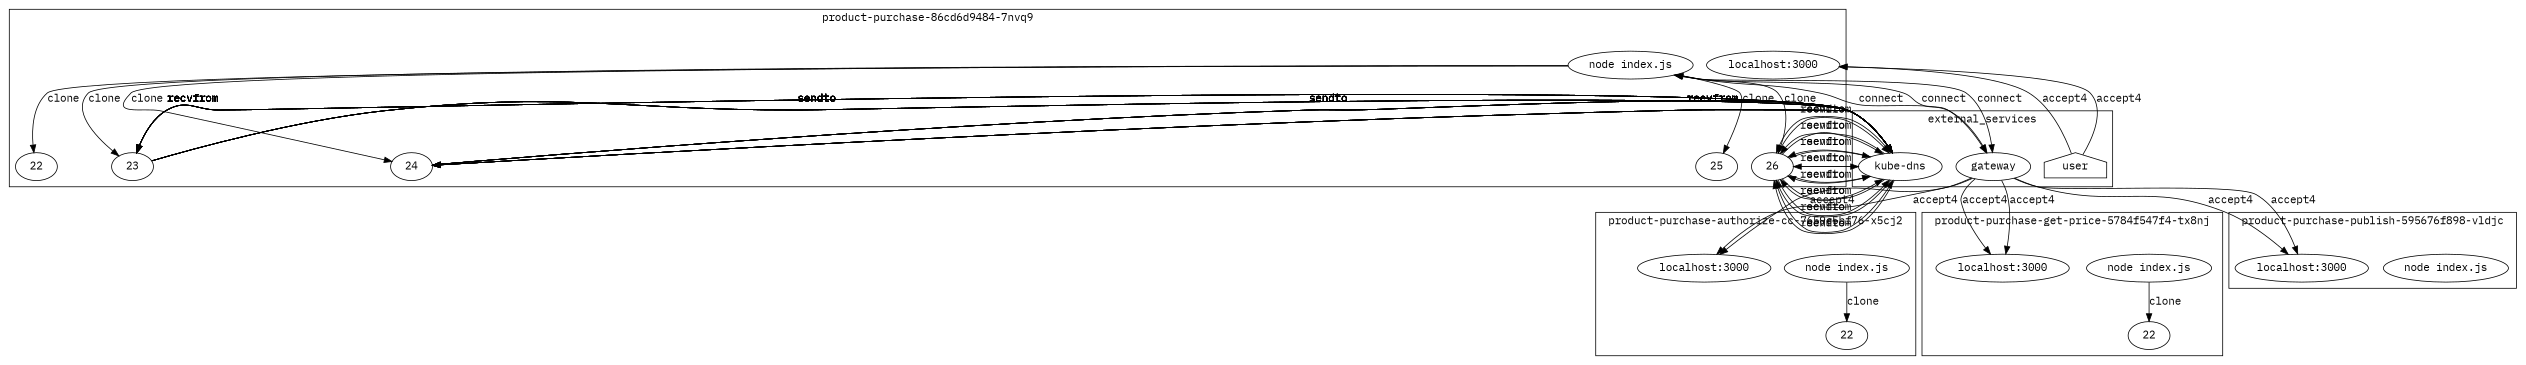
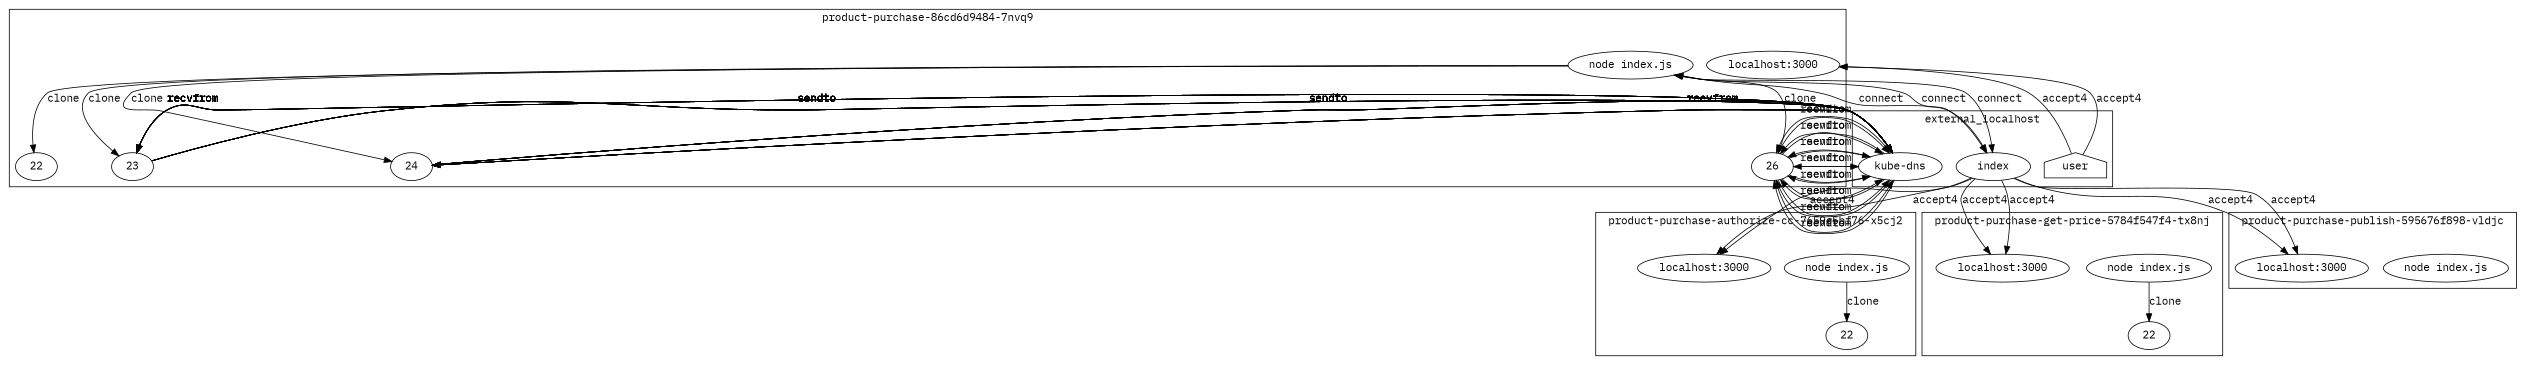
  digraph {
    fontname="IBM Plex Mono"
    node [fontname="IBM Plex Mono"]
    edge [fontname="IBM Plex Mono"]
    n1 [label="node index.js"]
    n2 [label=22]
    n3 [label="localhost:3000"]
    n4 [label="node index.js"]
    n5 [label=22]
    n6 [label=23]
    n7 [label=24]
-   n8 [label=25]
    n9 [label=26]
    n10 [label="localhost:3000"]
    n11 [label="node index.js"]
    n12 [label=22]
    n13 [label="localhost:3000"]
    n14 [label="node index.js"]
    n15 [label="localhost:3000"]
-   n16 [label=gateway]
+   n16 [label=index]
    n17 [label="kube-dns"]
    user [shape=house]
    subgraph cluster_1 {
      label=" product-purchase-authorize-cc-7659c5bf76-x5cj2 "
      n1
      n2
      n3
    }
    subgraph cluster_2 {
      label=" product-purchase-86cd6d9484-7nvq9 "
      n4
      n5
      n6
      n7
-     n8
      n9
      n10
    }
    subgraph cluster_3 {
      label=" product-purchase-get-price-5784f547f4-tx8nj "
      n11
      n12
      n13
    }
    subgraph cluster_4 {
      label=" product-purchase-publish-595676f898-vldjc "
      n14
      n15
    }
    subgraph cluster_5 {
-     label=external_services
+     label=external_localhost
      n16
      n17
      user
    }
    n1 -> n2 [label=clone]
    n4 -> n5 [label=clone]
    n4 -> n6 [label=clone]
    n4 -> n7 [label=clone]
-   n4 -> n8 [label=clone]
    n4 -> n9 [label=clone]
    n4 -> n16 [dir=both label=connect]
    n4 -> n16 [dir=both label=connect]
    n4 -> n16 [dir=both label=connect]
    n6 -> n17 [label=sendto]
    n6 -> n17 [label=sendto]
    n6 -> n17 [label=sendto]
    n6 -> n17 [label=sendto]
    n6 -> n17 [label=sendto]
    n6 -> n17 [label=sendto]
    n6 -> n17 [label=sendto]
    n6 -> n17 [label=sendto]
    n7 -> n17 [label=sendto]
    n7 -> n17 [label=sendto]
    n7 -> n17 [label=sendto]
    n7 -> n17 [label=sendto]
    n7 -> n17 [label=sendto]
    n7 -> n17 [label=sendto]
    n7 -> n17 [label=sendto]
    n7 -> n17 [label=sendto]
    n9 -> n17 [label=sendto]
    n9 -> n17 [label=sendto]
    n9 -> n17 [label=sendto]
    n9 -> n17 [label=sendto]
    n9 -> n17 [label=sendto]
    n9 -> n17 [label=sendto]
    n9 -> n17 [label=sendto]
    n9 -> n17 [label=sendto]
    n11 -> n12 [label=clone]
    n16 -> n3 [label=accept4]
    n16 -> n3 [label=accept4]
    n16 -> n13 [label=accept4]
    n16 -> n13 [label=accept4]
    n16 -> n15 [label=accept4]
    n16 -> n15 [label=accept4]
    n17 -> n6 [label=recvfrom]
    n17 -> n6 [label=recvfrom]
    n17 -> n6 [label=recvfrom]
    n17 -> n6 [label=recvfrom]
    n17 -> n6 [label=recvfrom]
    n17 -> n6 [label=recvfrom]
    n17 -> n6 [label=recvfrom]
    n17 -> n6 [label=recvfrom]
    n17 -> n7 [label=recvfrom]
    n17 -> n7 [label=recvfrom]
    n17 -> n7 [label=recvfrom]
    n17 -> n7 [label=recvfrom]
    n17 -> n7 [label=recvfrom]
    n17 -> n7 [label=recvfrom]
    n17 -> n7 [label=recvfrom]
    n17 -> n7 [label=recvfrom]
    n17 -> n9 [label=recvfrom]
    n17 -> n9 [label=recvfrom]
    n17 -> n9 [label=recvfrom]
    n17 -> n9 [label=recvfrom]
    n17 -> n9 [label=recvfrom]
    n17 -> n9 [label=recvfrom]
    n17 -> n9 [label=recvfrom]
    n17 -> n9 [label=recvfrom]
    user -> n10 [label=accept4]
    user -> n10 [label=accept4]
  }
